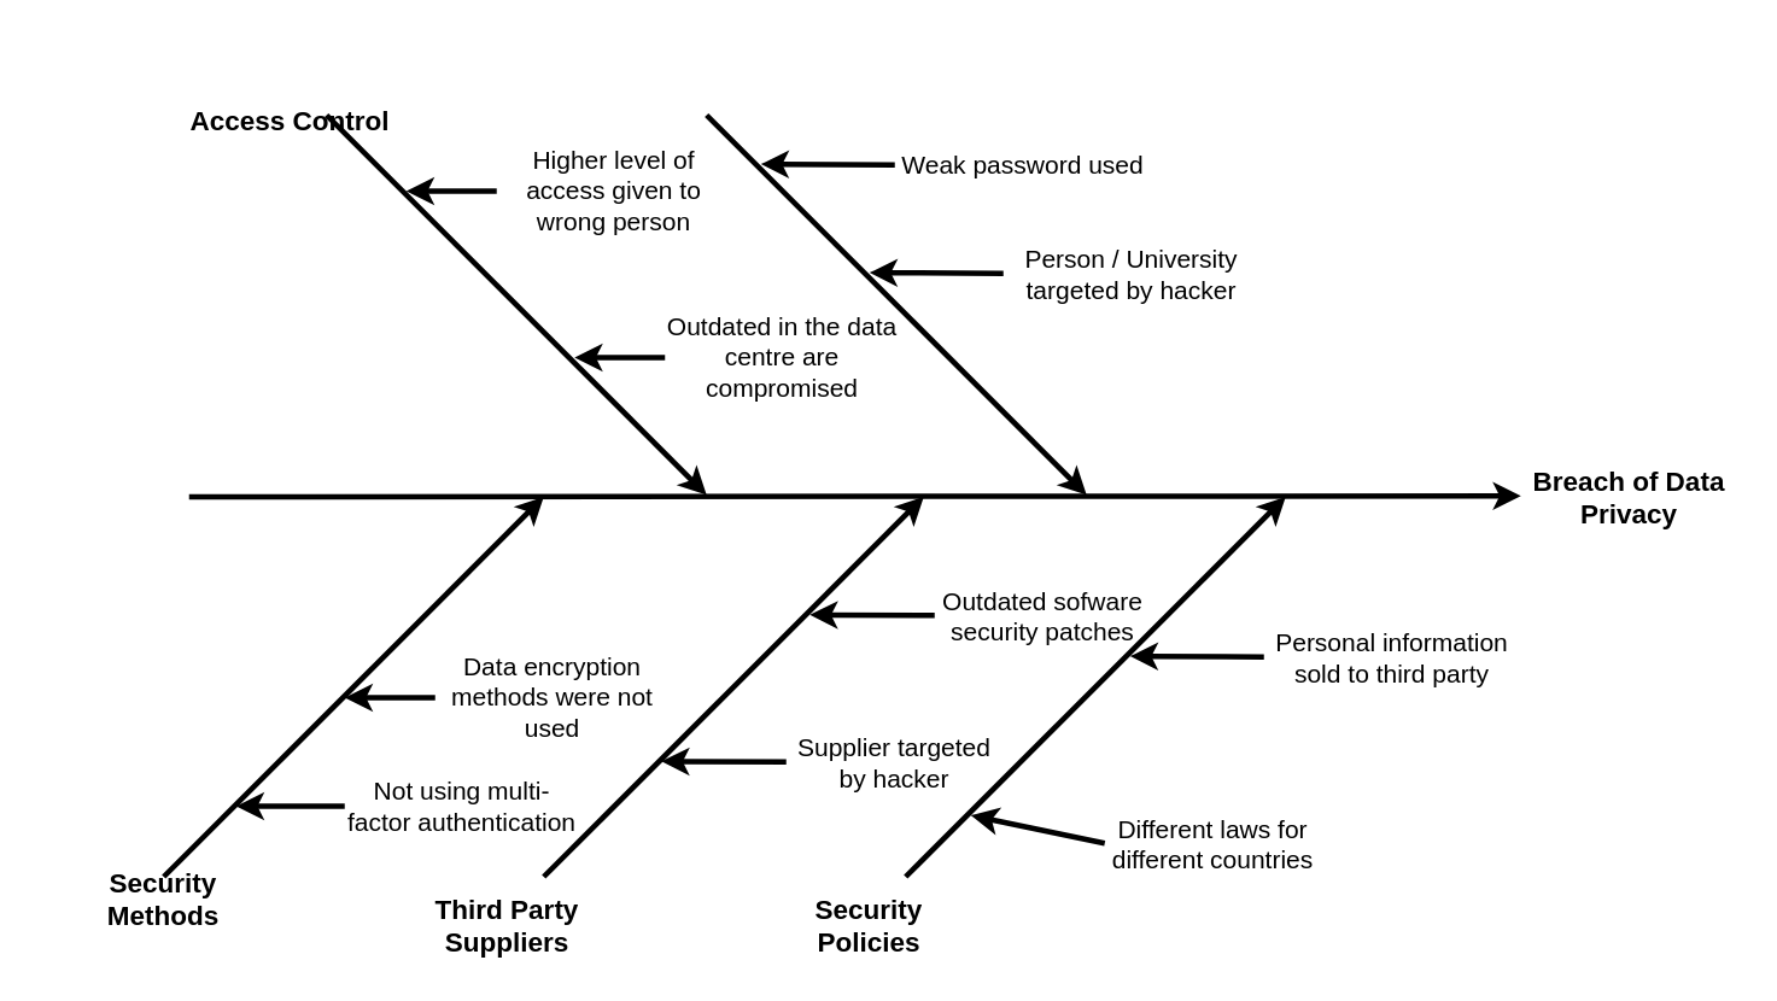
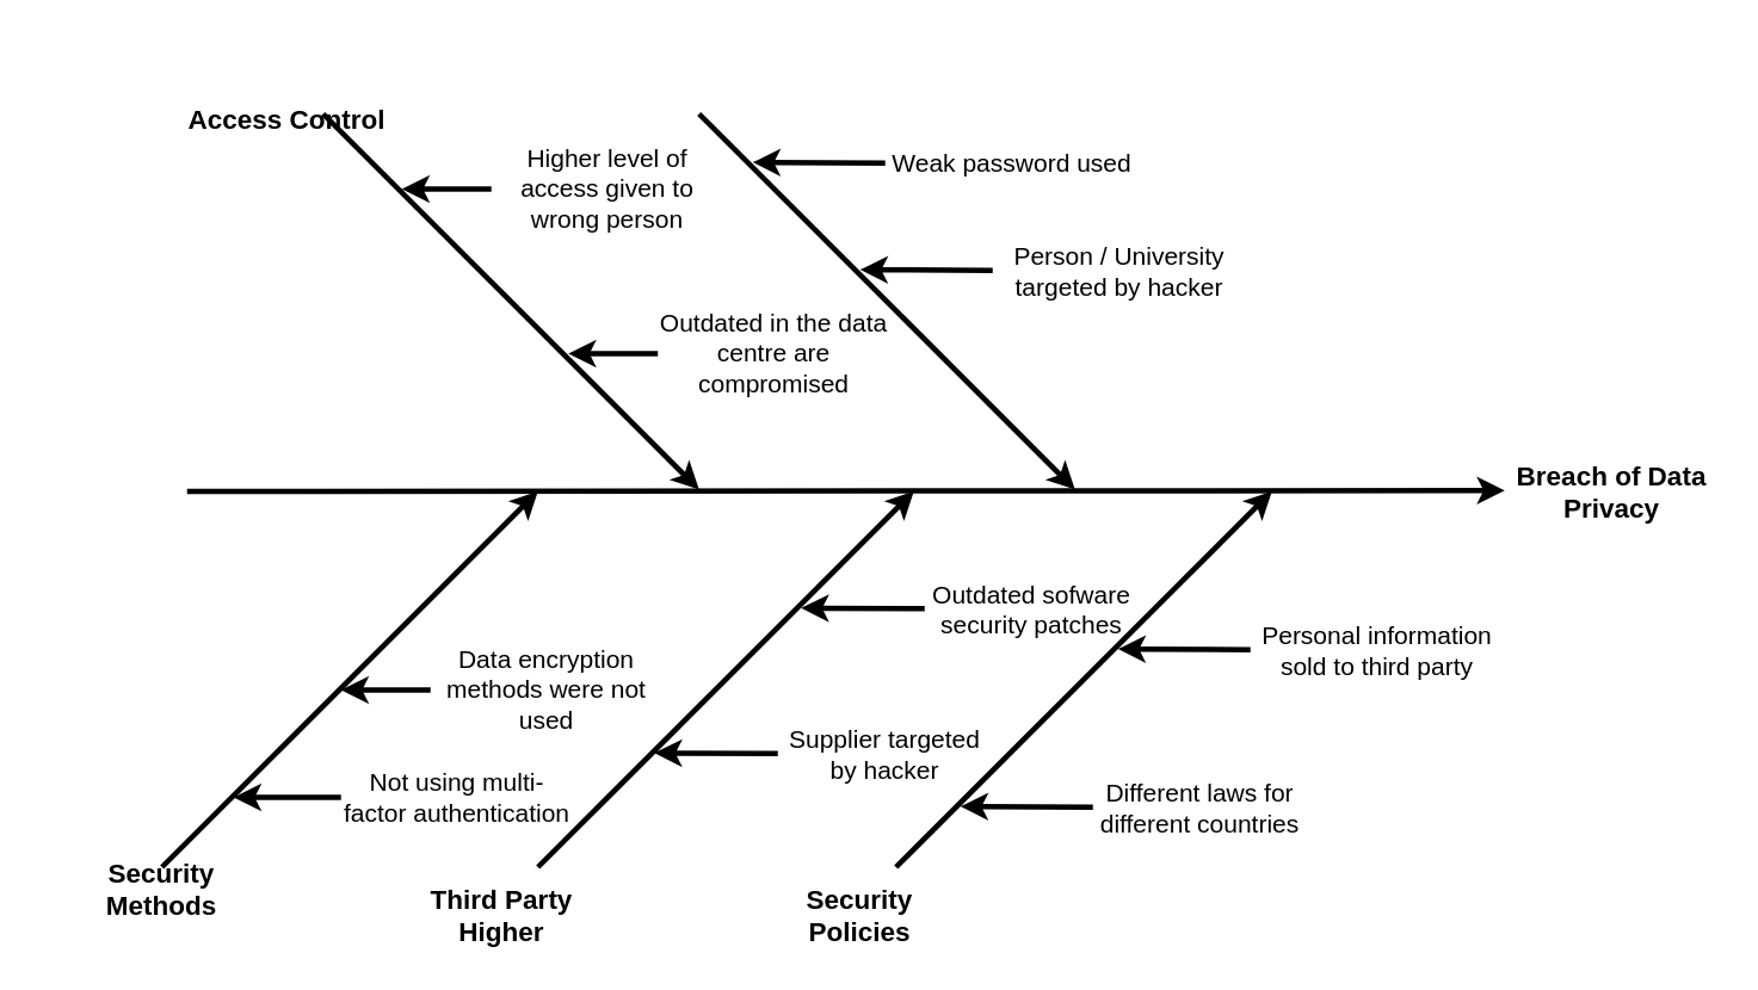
  <mxCell id="0" />
  <mxCell id="1" parent="0" />
  <mxCell id="2" value="" style="group" vertex="1" connectable="0" parent="1"><mxGeometry x="20" y="20" width="940" height="511" as="geometry" /></mxCell>
  <mxCell id="3" value="" style="endArrow=classic;html=1;rounded=0;strokeWidth=3;entryX=0;entryY=0.5;entryDx=0;entryDy=0;" edge="1" parent="2" target="9"><mxGeometry width="50" height="50" relative="1" as="geometry"><mxPoint x="84" y="254" as="sourcePoint" /><mxPoint x="804" y="254" as="targetPoint" /></mxGeometry></mxCell>
  <mxCell id="4" value="" style="endArrow=classic;html=1;rounded=0;strokeWidth=3;" edge="1" parent="2"><mxGeometry width="50" height="50" relative="1" as="geometry"><mxPoint x="70" y="464" as="sourcePoint" /><mxPoint x="280" y="254" as="targetPoint" /></mxGeometry></mxCell>
  <mxCell id="5" value="" style="endArrow=classic;html=1;rounded=0;strokeWidth=3;" edge="1" parent="2"><mxGeometry width="50" height="50" relative="1" as="geometry"><mxPoint x="280" y="464.0" as="sourcePoint" /><mxPoint x="490" y="254" as="targetPoint" /></mxGeometry></mxCell>
  <mxCell id="6" value="" style="endArrow=classic;html=1;rounded=0;strokeWidth=3;" edge="1" parent="2"><mxGeometry width="50" height="50" relative="1" as="geometry"><mxPoint x="480" y="464.0" as="sourcePoint" /><mxPoint x="690" y="254" as="targetPoint" /></mxGeometry></mxCell>
  <mxCell id="7" value="" style="endArrow=classic;html=1;rounded=0;strokeWidth=3;" edge="1" parent="2"><mxGeometry width="50" height="50" relative="1" as="geometry"><mxPoint x="370" y="43.0" as="sourcePoint" /><mxPoint x="580" y="253.0" as="targetPoint" /></mxGeometry></mxCell>
  <mxCell id="8" value="" style="endArrow=classic;html=1;rounded=0;strokeWidth=3;" edge="1" parent="2"><mxGeometry width="50" height="50" relative="1" as="geometry"><mxPoint x="160" y="43.0" as="sourcePoint" /><mxPoint x="370" y="253.0" as="targetPoint" /></mxGeometry></mxCell>
  <mxCell id="9" value="Breach of Data Privacy" style="text;html=1;strokeColor=none;fillColor=none;align=center;verticalAlign=middle;whiteSpace=wrap;rounded=0;fontSize=15;fontStyle=1" vertex="1" parent="2"><mxGeometry x="820" y="233" width="120" height="41" as="geometry" /></mxCell>
  <mxCell id="10" value="Access Control" style="text;html=1;strokeColor=none;fillColor=none;align=center;verticalAlign=middle;whiteSpace=wrap;rounded=0;fontSize=15;fontStyle=1" vertex="1" parent="2"><mxGeometry x="80" y="25" width="120" height="41" as="geometry" /></mxCell>
  <mxCell id="11" value="Security Methods" style="text;html=1;strokeColor=none;fillColor=none;align=center;verticalAlign=middle;whiteSpace=wrap;rounded=0;fontSize=15;fontStyle=1" vertex="1" parent="2"><mxGeometry x="10" y="455" width="120" height="41" as="geometry" /></mxCell>
- <mxCell id="12" value="Third Party Suppliers" style="text;html=1;strokeColor=none;fillColor=none;align=center;verticalAlign=middle;whiteSpace=wrap;rounded=0;fontSize=15;fontStyle=1" vertex="1" parent="2"><mxGeometry x="200" y="470" width="120" height="41" as="geometry" /></mxCell>
+ <mxCell id="12" value="Third Party Higher" style="text;html=1;strokeColor=none;fillColor=none;align=center;verticalAlign=middle;whiteSpace=wrap;rounded=0;fontSize=15;fontStyle=1" vertex="1" parent="2"><mxGeometry x="200" y="470" width="120" height="41" as="geometry" /></mxCell>
  <mxCell id="13" value="Security Policies" style="text;html=1;strokeColor=none;fillColor=none;align=center;verticalAlign=middle;whiteSpace=wrap;rounded=0;fontSize=15;fontStyle=1" vertex="1" parent="2"><mxGeometry x="400" y="470" width="120" height="41" as="geometry" /></mxCell>
  <mxCell id="14" value="" style="endArrow=classic;html=1;rounded=0;strokeWidth=3;exitX=0;exitY=0.5;exitDx=0;exitDy=0;" edge="1" parent="2" source="15"><mxGeometry width="50" height="50" relative="1" as="geometry"><mxPoint x="560" y="430" as="sourcePoint" /><mxPoint x="516" y="430.08" as="targetPoint" /></mxGeometry></mxCell>
- <mxCell id="15" value="Different laws for different countries" style="text;html=1;strokeColor=none;fillColor=none;align=center;verticalAlign=middle;whiteSpace=wrap;rounded=0;fontSize=14;" vertex="1" parent="2"><mxGeometry x="590" y="425" width="120" height="41" as="geometry" /></mxCell>
+ <mxCell id="15" value="Different laws for different countries" style="text;html=1;strokeColor=none;fillColor=none;align=center;verticalAlign=middle;whiteSpace=wrap;rounded=0;fontSize=14;" vertex="1" parent="2"><mxGeometry x="590" y="410" width="120" height="41" as="geometry" /></mxCell>
  <mxCell id="16" value="Outdated sofware security patches" style="text;html=1;strokeColor=none;fillColor=none;align=center;verticalAlign=middle;whiteSpace=wrap;rounded=0;fontSize=14;" vertex="1" parent="2"><mxGeometry x="496" y="299" width="120" height="41" as="geometry" /></mxCell>
  <mxCell id="17" value="" style="endArrow=classic;html=1;rounded=0;strokeWidth=3;exitX=0;exitY=0.5;exitDx=0;exitDy=0;" edge="1" parent="2" source="16"><mxGeometry width="50" height="50" relative="1" as="geometry"><mxPoint x="474" y="319" as="sourcePoint" /><mxPoint x="427" y="319.24" as="targetPoint" /></mxGeometry></mxCell>
  <mxCell id="18" style="edgeStyle=orthogonalEdgeStyle;rounded=0;orthogonalLoop=1;jettySize=auto;html=1;fontSize=14;strokeWidth=3;" edge="1" parent="2" source="19"><mxGeometry relative="1" as="geometry"><mxPoint x="110" y="425" as="targetPoint" /></mxGeometry></mxCell>
  <mxCell id="19" value="Not using multi-factor authentication" style="text;html=1;strokeColor=none;fillColor=none;align=center;verticalAlign=middle;whiteSpace=wrap;rounded=0;fontSize=14;" vertex="1" parent="2"><mxGeometry x="170" y="400" width="130" height="50" as="geometry" /></mxCell>
  <mxCell id="20" value="" style="endArrow=classic;html=1;rounded=0;strokeWidth=3;exitX=0;exitY=0.5;exitDx=0;exitDy=0;" edge="1" parent="2" source="21"><mxGeometry width="50" height="50" relative="1" as="geometry"><mxPoint x="648" y="342" as="sourcePoint" /><mxPoint x="604" y="342.08" as="targetPoint" /></mxGeometry></mxCell>
  <mxCell id="21" value="Personal information sold to third party" style="text;html=1;strokeColor=none;fillColor=none;align=center;verticalAlign=middle;whiteSpace=wrap;rounded=0;fontSize=14;" vertex="1" parent="2"><mxGeometry x="678" y="322" width="142" height="41" as="geometry" /></mxCell>
  <mxCell id="22" value="" style="endArrow=classic;html=1;rounded=0;strokeWidth=3;exitX=0;exitY=0.5;exitDx=0;exitDy=0;" edge="1" parent="2" source="23"><mxGeometry width="50" height="50" relative="1" as="geometry"><mxPoint x="444" y="70" as="sourcePoint" /><mxPoint x="400" y="70.08" as="targetPoint" /></mxGeometry></mxCell>
  <mxCell id="23" value="Weak password used" style="text;html=1;strokeColor=none;fillColor=none;align=center;verticalAlign=middle;whiteSpace=wrap;rounded=0;fontSize=14;" vertex="1" parent="2"><mxGeometry x="474" y="50" width="142" height="41" as="geometry" /></mxCell>
  <mxCell id="24" value="" style="endArrow=classic;html=1;rounded=0;strokeWidth=3;exitX=0;exitY=0.5;exitDx=0;exitDy=0;" edge="1" parent="2" source="25"><mxGeometry width="50" height="50" relative="1" as="geometry"><mxPoint x="504" y="130" as="sourcePoint" /><mxPoint x="460" y="130.08" as="targetPoint" /></mxGeometry></mxCell>
  <mxCell id="25" value="Person / University targeted by hacker" style="text;html=1;strokeColor=none;fillColor=none;align=center;verticalAlign=middle;whiteSpace=wrap;rounded=0;fontSize=14;" vertex="1" parent="2"><mxGeometry x="534" y="110" width="142" height="41" as="geometry" /></mxCell>
  <mxCell id="26" style="edgeStyle=orthogonalEdgeStyle;rounded=0;orthogonalLoop=1;jettySize=auto;html=1;fontSize=14;strokeWidth=3;" edge="1" parent="2" source="27"><mxGeometry relative="1" as="geometry"><mxPoint x="170" y="365" as="targetPoint" /></mxGeometry></mxCell>
  <mxCell id="27" value="Data encryption methods were not used" style="text;html=1;strokeColor=none;fillColor=none;align=center;verticalAlign=middle;whiteSpace=wrap;rounded=0;fontSize=14;" vertex="1" parent="2"><mxGeometry x="220" y="340" width="130" height="50" as="geometry" /></mxCell>
  <mxCell id="28" style="edgeStyle=orthogonalEdgeStyle;rounded=0;orthogonalLoop=1;jettySize=auto;html=1;fontSize=14;strokeWidth=3;" edge="1" parent="2" source="29"><mxGeometry relative="1" as="geometry"><mxPoint x="297" y="177" as="targetPoint" /></mxGeometry></mxCell>
  <mxCell id="29" value="Outdated in the data centre are compromised" style="text;html=1;strokeColor=none;fillColor=none;align=center;verticalAlign=middle;whiteSpace=wrap;rounded=0;fontSize=14;" vertex="1" parent="2"><mxGeometry x="347" y="152" width="130" height="50" as="geometry" /></mxCell>
  <mxCell id="30" style="edgeStyle=orthogonalEdgeStyle;rounded=0;orthogonalLoop=1;jettySize=auto;html=1;fontSize=14;strokeWidth=3;" edge="1" parent="2" source="31"><mxGeometry relative="1" as="geometry"><mxPoint x="204" y="85" as="targetPoint" /></mxGeometry></mxCell>
  <mxCell id="31" value="Higher level of access given to wrong person" style="text;html=1;strokeColor=none;fillColor=none;align=center;verticalAlign=middle;whiteSpace=wrap;rounded=0;fontSize=14;" vertex="1" parent="2"><mxGeometry x="254" y="60" width="130" height="50" as="geometry" /></mxCell>
  <mxCell id="32" value="Supplier targeted by hacker" style="text;html=1;strokeColor=none;fillColor=none;align=center;verticalAlign=middle;whiteSpace=wrap;rounded=0;fontSize=14;" vertex="1" parent="2"><mxGeometry x="414" y="380" width="120" height="41" as="geometry" /></mxCell>
  <mxCell id="33" value="" style="endArrow=classic;html=1;rounded=0;strokeWidth=3;exitX=0;exitY=0.5;exitDx=0;exitDy=0;" edge="1" parent="2" source="32"><mxGeometry width="50" height="50" relative="1" as="geometry"><mxPoint x="392" y="400" as="sourcePoint" /><mxPoint x="345" y="400.24" as="targetPoint" /></mxGeometry></mxCell>
